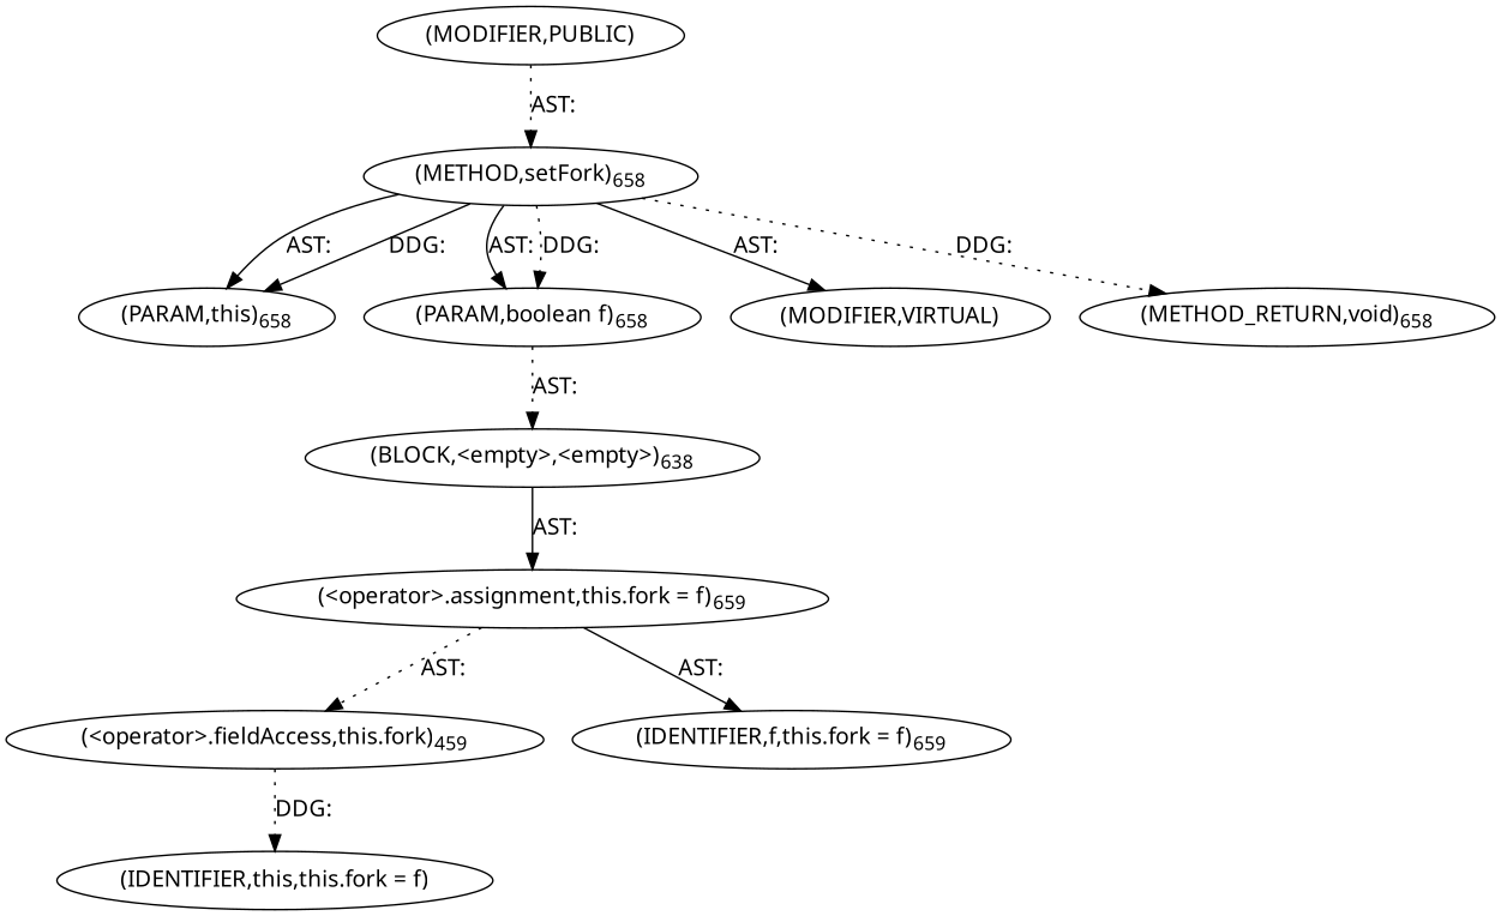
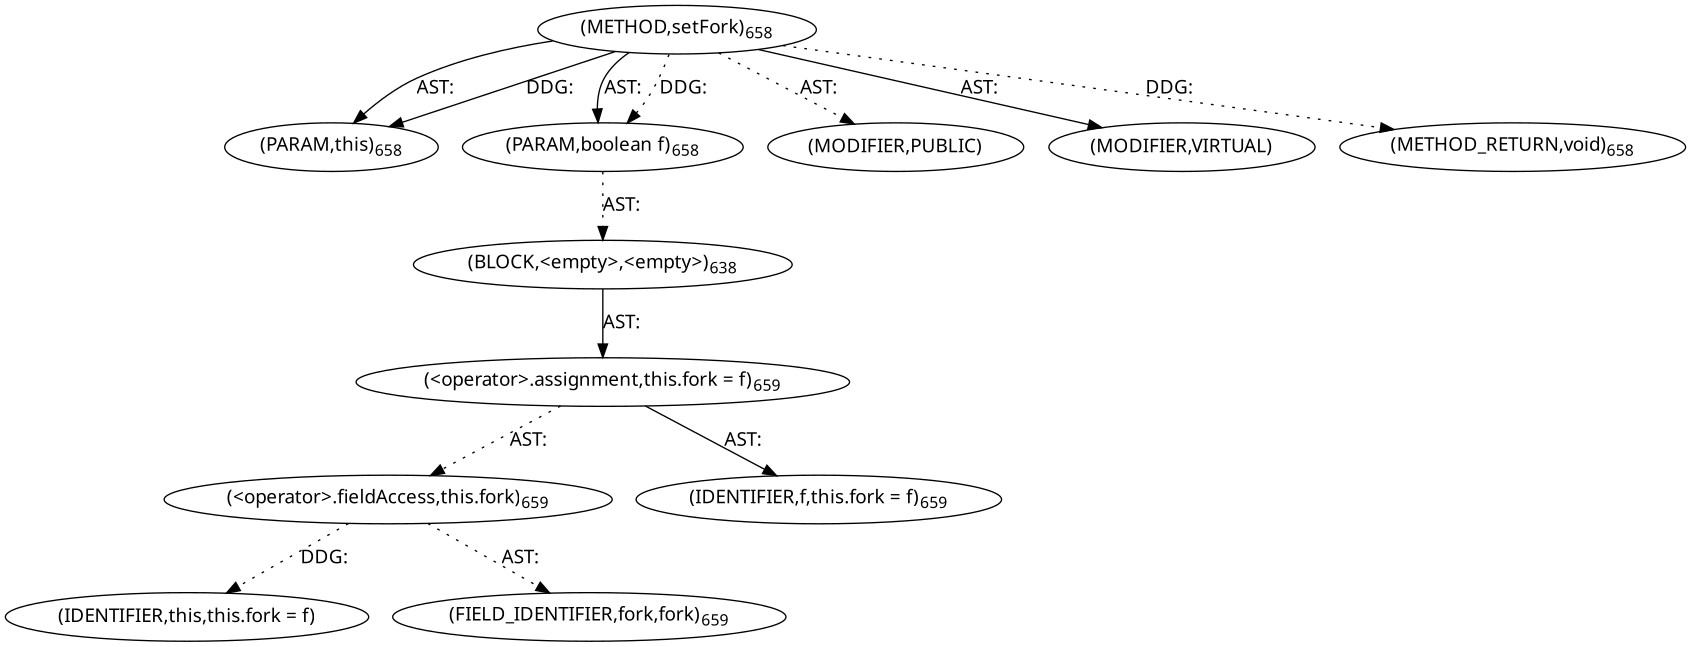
  digraph {
    fontname="Noto Sans"
    node [fontname="Noto Sans"]
    edge [fontname="Noto Sans" style=dotted]
    n1 [label=<(METHOD,setFork)<SUB>658</SUB>>]
    n2 [label=<(PARAM,this)<SUB>658</SUB>>]
    n3 [label=<(PARAM,boolean f)<SUB>658</SUB>>]
    n4 [label=<(MODIFIER,PUBLIC)>]
    n5 [label=<(MODIFIER,VIRTUAL)>]
    n6 [label=<(METHOD_RETURN,void)<SUB>658</SUB>>]
    n7 [label=<(BLOCK,&lt;empty&gt;,&lt;empty&gt;)<SUB>638</SUB>>]
    n8 [label=<(&lt;operator&gt;.assignment,this.fork = f)<SUB>659</SUB>>]
-   n9 [label=<(&lt;operator&gt;.fieldAccess,this.fork)<SUB>459</SUB>>]
+   n9 [label=<(&lt;operator&gt;.fieldAccess,this.fork)<SUB>659</SUB>>]
    n10 [label=<(IDENTIFIER,f,this.fork = f)<SUB>659</SUB>>]
    n11 [label=<(IDENTIFIER,this,this.fork = f)>]
+   n12 [label=<(FIELD_IDENTIFIER,fork,fork)<SUB>659</SUB>>]
    n1 -> n2 [label="AST: " style=solid]
    n1 -> n2 [label="DDG: " style=solid]
    n1 -> n3 [label="AST: " style=solid]
    n1 -> n3 [label="DDG: "]
-   n4 -> n1 [label="AST: "]
+   n1 -> n4 [label="AST: "]
    n1 -> n5 [label="AST: " style=solid]
    n1 -> n6 [label="DDG: "]
    n3 -> n7 [label="AST: "]
    n7 -> n8 [label="AST: " style=solid]
    n8 -> n9 [label="AST: "]
    n8 -> n10 [label="AST: " style=solid]
    n9 -> n11 [label="DDG: "]
+   n9 -> n12 [label="AST: "]
  }
